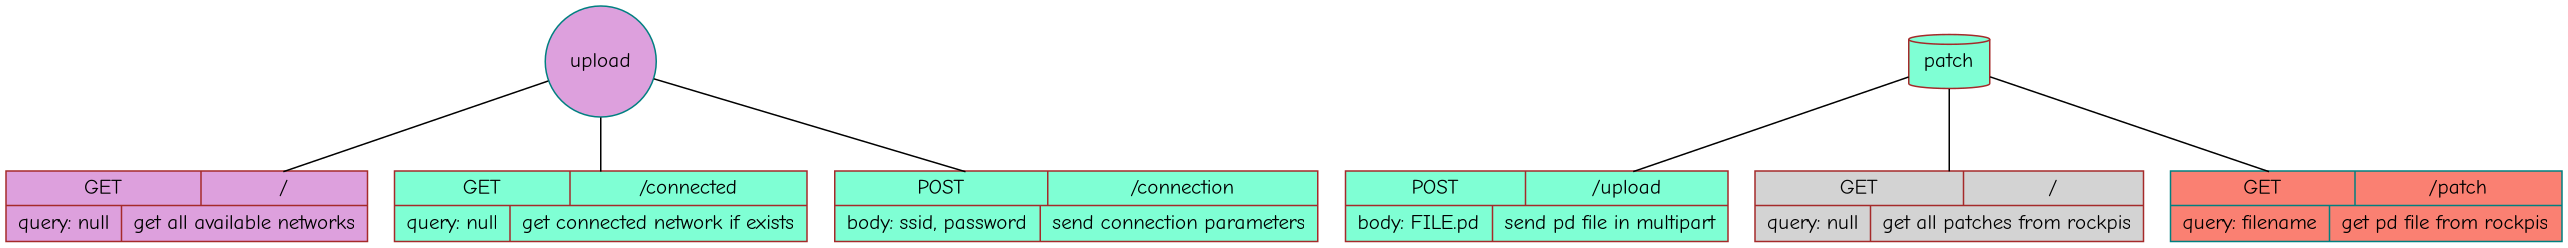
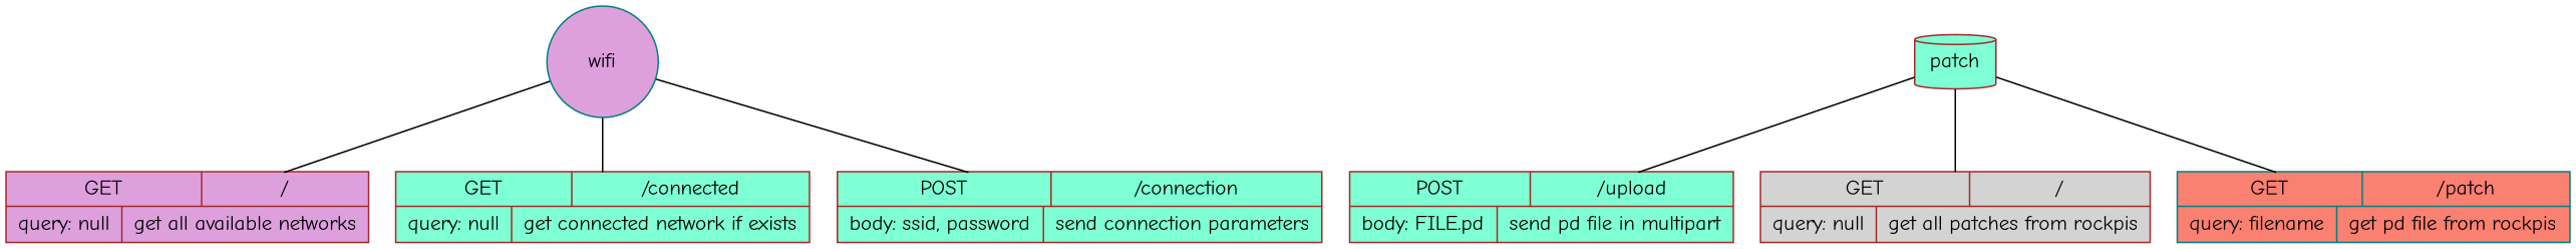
  graph {
    fontname="Comic Neue"
    node [shape=record style=filled fillcolor=aquamarine color=brown fontname="Comic Neue"]
    edge [fontname="Comic Neue"]
-   n1 [label=upload shape=circle fillcolor=plum color=teal]
+   n1 [label=wifi shape=circle fillcolor=plum color=teal]
    n2 [label="{{GET|/}|{query: null|get all available networks}}" fillcolor=plum]
    n3 [label="{{GET|/connected}|{query: null|get connected network if exists}}"]
    n4 [label="{{POST|/connection}|{body: ssid, password|send connection parameters}}"]
    n5 [label=patch shape=cylinder]
    n6 [label="{{POST|/upload}|{body: FILE.pd|send pd file in multipart}}"]
    n7 [label="{{GET|/}|{query: null|get all patches from rockpis}}" fillcolor=lightgrey]
    n8 [label="{{GET|/patch}|{query: filename|get pd file from rockpis}}" fillcolor=salmon color=teal]
    n1 -- n2
    n1 -- n3
    n1 -- n4
    n5 -- n6
    n5 -- n7
    n5 -- n8
  }
